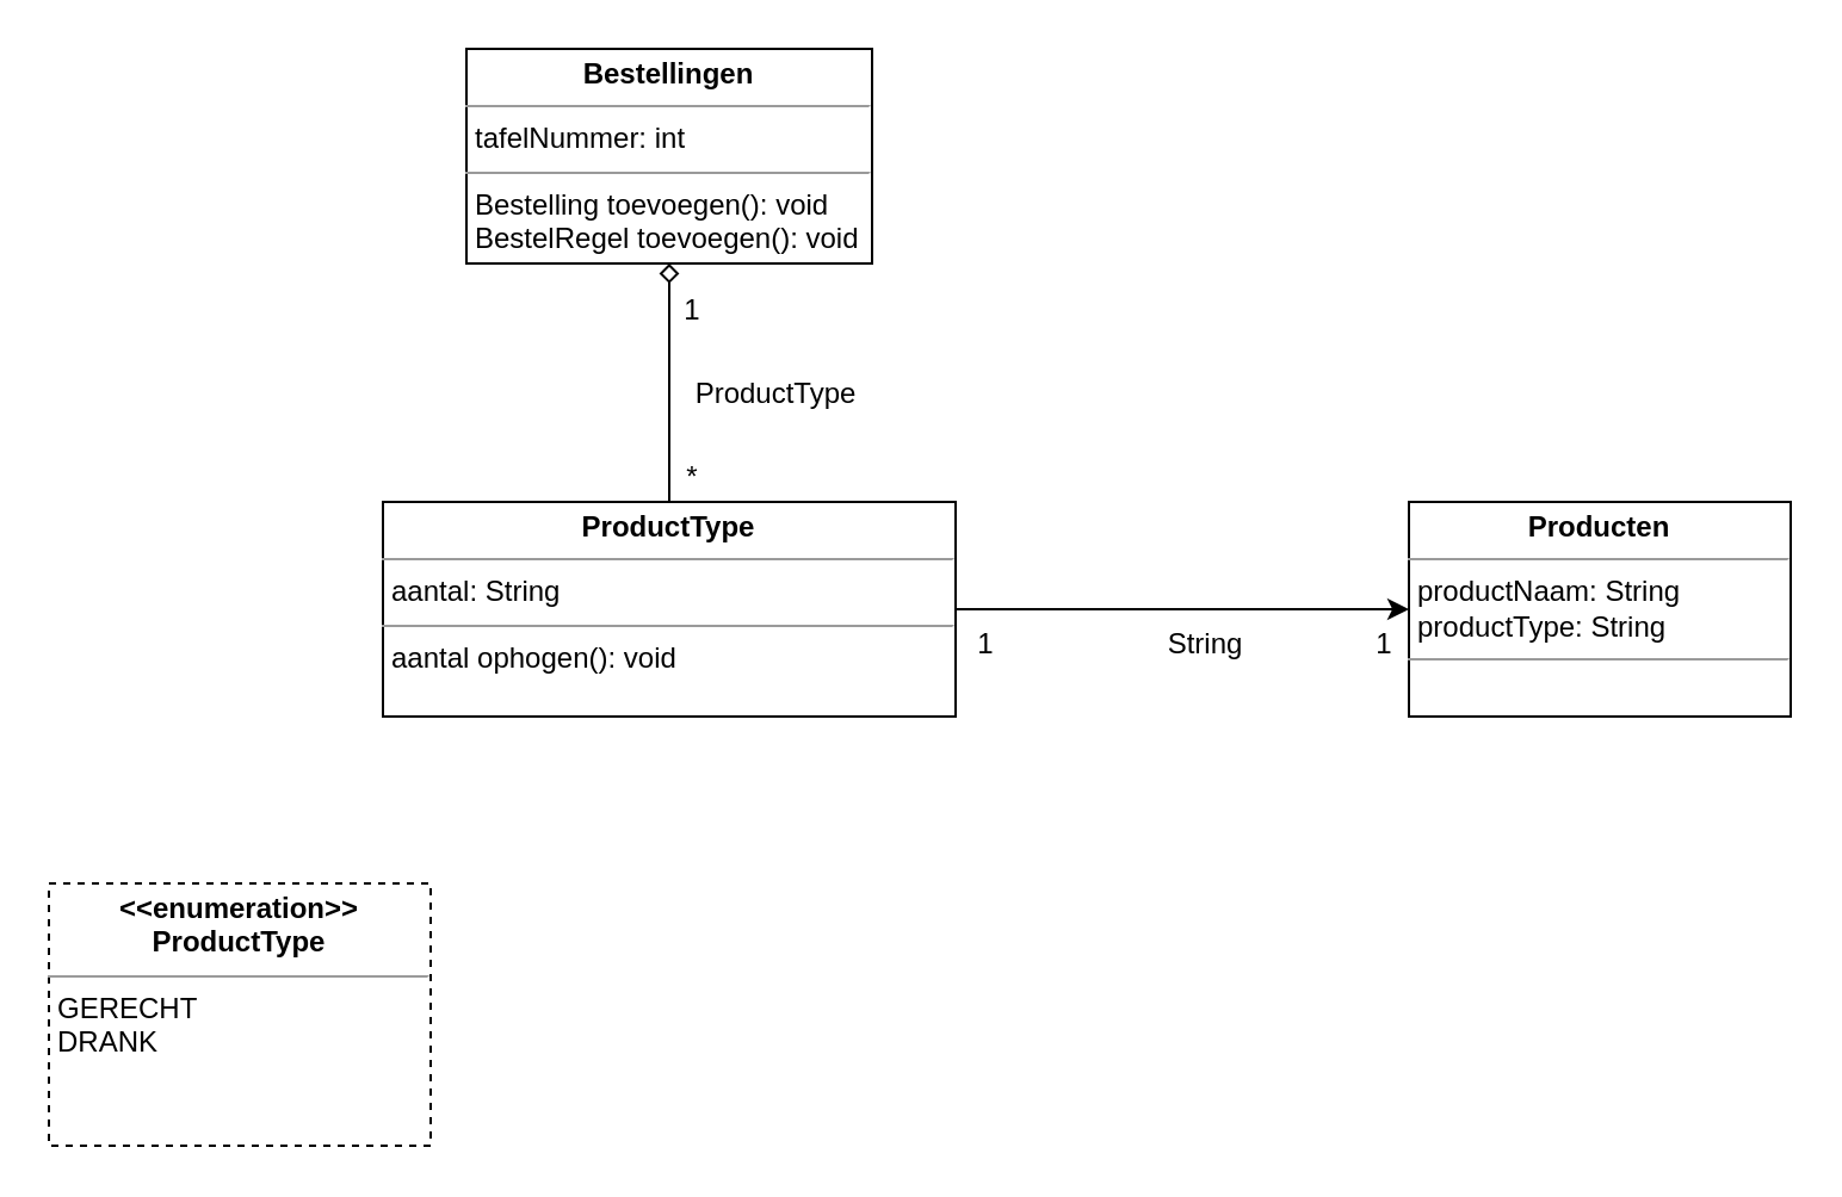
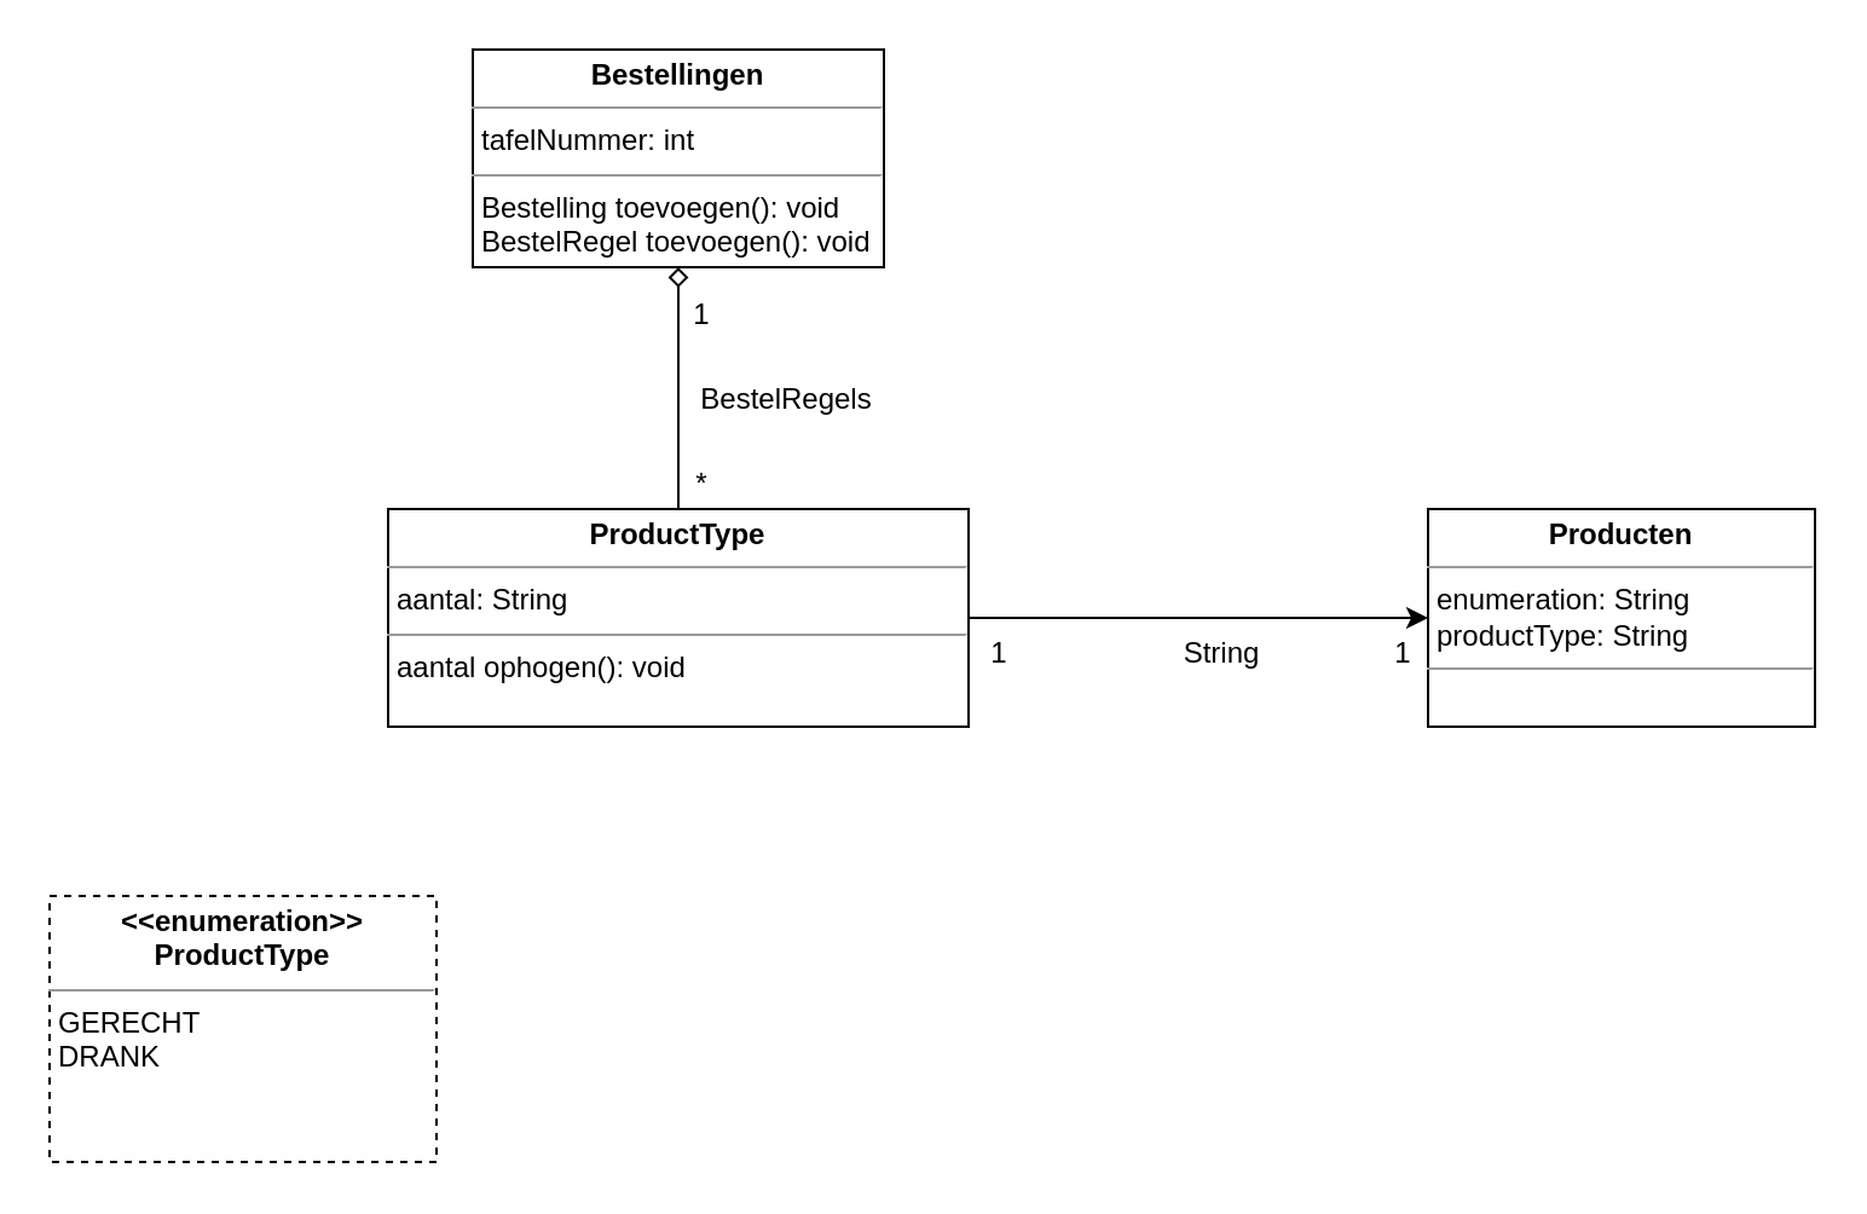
  <mxCell id="0" />
  <mxCell id="1" parent="0" />
  <mxCell id="2" style="edgeStyle=orthogonalEdgeStyle;rounded=0;orthogonalLoop=1;jettySize=auto;html=1;exitX=0.5;exitY=0;exitDx=0;exitDy=0;entryX=0.5;entryY=1;entryDx=0;entryDy=0;endArrow=diamond;endFill=0;" edge="1" parent="1" source="5" target="3"><mxGeometry relative="1" as="geometry" /></mxCell>
  <mxCell id="3" value="&lt;p style=&quot;margin: 0px ; margin-top: 4px ; text-align: center&quot;&gt;&lt;b&gt;Bestellingen&lt;/b&gt;&lt;/p&gt;&lt;hr size=&quot;1&quot;&gt;&lt;p style=&quot;margin: 0px ; margin-left: 4px&quot;&gt;tafelNummer: int&lt;/p&gt;&lt;hr size=&quot;1&quot;&gt;&lt;p style=&quot;margin: 0px ; margin-left: 4px&quot;&gt;Bestelling toevoegen(): void&lt;/p&gt;&lt;p style=&quot;margin: 0px ; margin-left: 4px&quot;&gt;BestelRegel toevoegen(): void&lt;br&gt;&lt;/p&gt;" style="verticalAlign=top;align=left;overflow=fill;fontSize=12;fontFamily=Helvetica;html=1;" vertex="1" parent="1"><mxGeometry x="195" y="20" width="170" height="90" as="geometry" /></mxCell>
  <mxCell id="4" style="edgeStyle=orthogonalEdgeStyle;rounded=0;orthogonalLoop=1;jettySize=auto;html=1;exitX=1;exitY=0.5;exitDx=0;exitDy=0;entryX=0;entryY=0.5;entryDx=0;entryDy=0;" edge="1" parent="1" source="5" target="6"><mxGeometry relative="1" as="geometry" /></mxCell>
  <mxCell id="5" value="&lt;p style=&quot;margin: 0px ; margin-top: 4px ; text-align: center&quot;&gt;&lt;b&gt;ProductType&lt;/b&gt;&lt;/p&gt;&lt;hr size=&quot;1&quot;&gt;&lt;p style=&quot;margin: 0px ; margin-left: 4px&quot;&gt;aantal: String&lt;/p&gt;&lt;hr size=&quot;1&quot;&gt;&lt;p style=&quot;margin: 0px ; margin-left: 4px&quot;&gt;aantal ophogen(): void&lt;/p&gt;" style="verticalAlign=top;align=left;overflow=fill;fontSize=12;fontFamily=Helvetica;html=1;" vertex="1" parent="1"><mxGeometry x="160" y="210" width="240" height="90" as="geometry" /></mxCell>
- <mxCell id="6" value="&lt;p style=&quot;margin: 0px ; margin-top: 4px ; text-align: center&quot;&gt;&lt;b&gt;Producten&lt;/b&gt;&lt;/p&gt;&lt;hr size=&quot;1&quot;&gt;&lt;p style=&quot;margin: 0px ; margin-left: 4px&quot;&gt;productNaam: String&lt;/p&gt;&lt;p style=&quot;margin: 0px ; margin-left: 4px&quot;&gt;productType: String&lt;/p&gt;&lt;hr size=&quot;1&quot;&gt;&lt;p style=&quot;margin: 0px ; margin-left: 4px&quot;&gt;&lt;br&gt;&lt;/p&gt;" style="verticalAlign=top;align=left;overflow=fill;fontSize=12;fontFamily=Helvetica;html=1;" vertex="1" parent="1"><mxGeometry x="590" y="210" width="160" height="90" as="geometry" /></mxCell>
+ <mxCell id="6" value="&lt;p style=&quot;margin: 0px ; margin-top: 4px ; text-align: center&quot;&gt;&lt;b&gt;Producten&lt;/b&gt;&lt;/p&gt;&lt;hr size=&quot;1&quot;&gt;&lt;p style=&quot;margin: 0px ; margin-left: 4px&quot;&gt;enumeration: String&lt;/p&gt;&lt;p style=&quot;margin: 0px ; margin-left: 4px&quot;&gt;productType: String&lt;/p&gt;&lt;hr size=&quot;1&quot;&gt;&lt;p style=&quot;margin: 0px ; margin-left: 4px&quot;&gt;&lt;br&gt;&lt;/p&gt;" style="verticalAlign=top;align=left;overflow=fill;fontSize=12;fontFamily=Helvetica;html=1;" vertex="1" parent="1"><mxGeometry x="590" y="210" width="160" height="90" as="geometry" /></mxCell>
  <mxCell id="7" value="&lt;p style=&quot;margin: 0px ; margin-top: 4px ; text-align: center&quot;&gt;&lt;b&gt;&amp;lt;&amp;lt;enumeration&amp;gt;&amp;gt;&lt;br&gt;ProductType&lt;/b&gt;&lt;/p&gt;&lt;hr size=&quot;1&quot;&gt;&lt;p style=&quot;margin: 0px ; margin-left: 4px&quot;&gt;GERECHT&lt;/p&gt;&lt;p style=&quot;margin: 0px ; margin-left: 4px&quot;&gt;&lt;/p&gt;&lt;p style=&quot;margin: 0px ; margin-left: 4px&quot;&gt;DRANK&lt;/p&gt;" style="verticalAlign=top;align=left;overflow=fill;fontSize=12;fontFamily=Helvetica;html=1;dashed=1;" vertex="1" parent="1"><mxGeometry x="20" y="370" width="160" height="110" as="geometry" /></mxCell>
  <mxCell id="8" value="1" style="text;html=1;strokeColor=none;fillColor=none;align=center;verticalAlign=middle;whiteSpace=wrap;rounded=0;" vertex="1" parent="1"><mxGeometry x="280" y="120" width="20" height="20" as="geometry" /></mxCell>
  <mxCell id="9" value="*" style="text;html=1;strokeColor=none;fillColor=none;align=center;verticalAlign=middle;whiteSpace=wrap;rounded=0;" vertex="1" parent="1"><mxGeometry x="280" y="190" width="20" height="20" as="geometry" /></mxCell>
  <mxCell id="10" value="1" style="text;html=1;strokeColor=none;fillColor=none;align=center;verticalAlign=middle;whiteSpace=wrap;rounded=0;" vertex="1" parent="1"><mxGeometry x="570" y="260" width="20" height="20" as="geometry" /></mxCell>
  <mxCell id="11" value="1" style="text;html=1;strokeColor=none;fillColor=none;align=center;verticalAlign=middle;whiteSpace=wrap;rounded=0;" vertex="1" parent="1"><mxGeometry x="402.5" y="260" width="20" height="20" as="geometry" /></mxCell>
- <mxCell id="12" value="ProductType" style="text;html=1;strokeColor=none;fillColor=none;align=center;verticalAlign=middle;whiteSpace=wrap;rounded=0;" vertex="1" parent="1"><mxGeometry x="280" y="150" width="90" height="30" as="geometry" /></mxCell>
+ <mxCell id="12" value="BestelRegels" style="text;html=1;strokeColor=none;fillColor=none;align=center;verticalAlign=middle;whiteSpace=wrap;rounded=0;" vertex="1" parent="1"><mxGeometry x="280" y="150" width="90" height="30" as="geometry" /></mxCell>
  <mxCell id="13" value="String" style="text;html=1;strokeColor=none;fillColor=none;align=center;verticalAlign=middle;whiteSpace=wrap;rounded=0;" vertex="1" parent="1"><mxGeometry x="480" y="255" width="50" height="30" as="geometry" /></mxCell>
